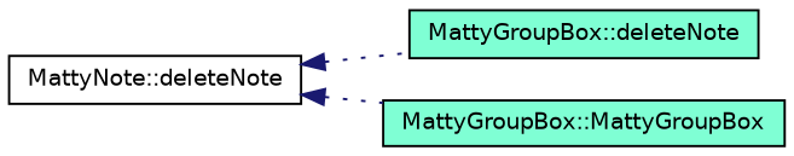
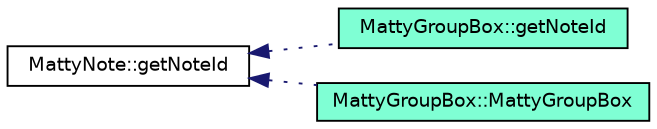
  digraph {
    rankdir=LR
    node [color=black fillcolor=aquamarine fontname=Helvetica fontsize=10 shape=record style=filled]
    edge [color=midnightblue dir=back fontname=Helvetica fontsize=10 labelfontname=Helvetica labelfontsize=10 style=dotted]
-   n1 [fillcolor=white fontcolor=black height=0.2 label="MattyNote::deleteNote" width=0.4]
-   n2 [height=0.2 label="MattyGroupBox::deleteNote" width=0.4]
+   n1 [fillcolor=white fontcolor=black height=0.2 label="MattyNote::getNoteId" width=0.4]
+   n2 [height=0.2 label="MattyGroupBox::getNoteId" width=0.4]
    n3 [height=0.2 label="MattyGroupBox::MattyGroupBox" width=0.4]
    n1 -> n2
    n1 -> n3
  }
